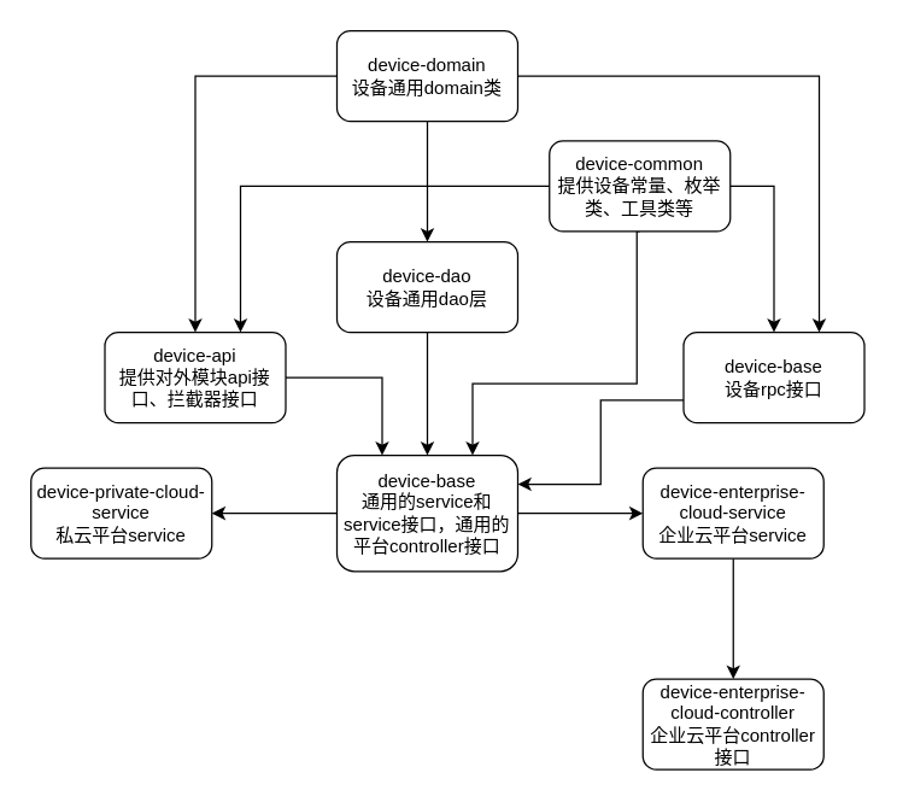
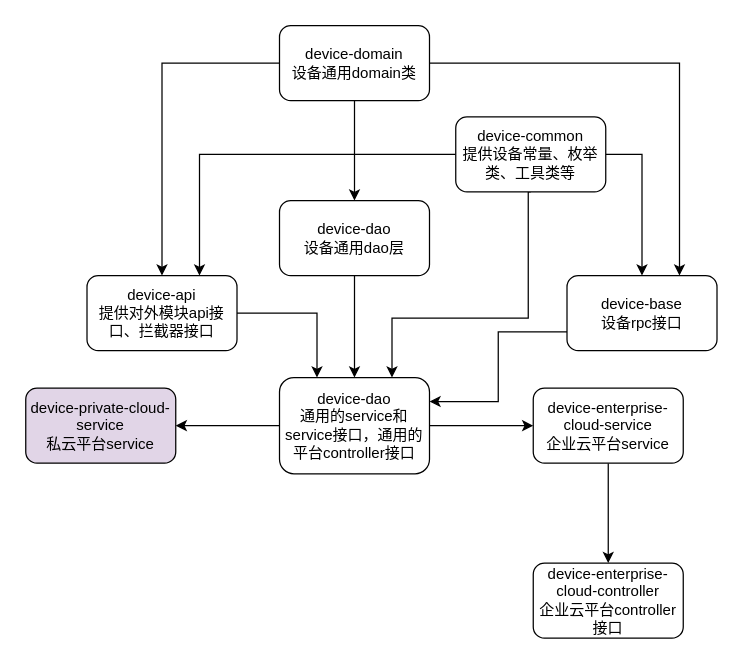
  <mxCell id="0" />
  <mxCell id="1" parent="0" />
  <mxCell id="2" value="" style="edgeStyle=orthogonalEdgeStyle;rounded=0;orthogonalLoop=1;jettySize=auto;html=1;" parent="1" source="5" target="7" edge="1"><mxGeometry relative="1" as="geometry" /></mxCell>
  <mxCell id="3" value="" style="edgeStyle=orthogonalEdgeStyle;rounded=0;orthogonalLoop=1;jettySize=auto;html=1;" parent="1" source="5" target="9" edge="1"><mxGeometry relative="1" as="geometry" /></mxCell>
  <mxCell id="4" style="edgeStyle=orthogonalEdgeStyle;rounded=0;orthogonalLoop=1;jettySize=auto;html=1;exitX=1;exitY=0.5;exitDx=0;exitDy=0;entryX=0.75;entryY=0;entryDx=0;entryDy=0;" parent="1" source="5" target="23" edge="1"><mxGeometry relative="1" as="geometry" /></mxCell>
  <mxCell id="5" value="device-domain&lt;br&gt;设备通用domain类" style="rounded=1;whiteSpace=wrap;html=1;" parent="1" vertex="1"><mxGeometry x="223" y="20" width="120" height="60" as="geometry" /></mxCell>
  <mxCell id="6" value="" style="edgeStyle=orthogonalEdgeStyle;rounded=0;orthogonalLoop=1;jettySize=auto;html=1;" parent="1" source="7" target="16" edge="1"><mxGeometry relative="1" as="geometry" /></mxCell>
  <mxCell id="7" value="device-dao&lt;br&gt;设备通用dao层" style="whiteSpace=wrap;html=1;rounded=1;" parent="1" vertex="1"><mxGeometry x="223" y="160" width="120" height="60" as="geometry" /></mxCell>
  <mxCell id="8" style="edgeStyle=orthogonalEdgeStyle;rounded=0;orthogonalLoop=1;jettySize=auto;html=1;exitX=1;exitY=0.5;exitDx=0;exitDy=0;entryX=0.25;entryY=0;entryDx=0;entryDy=0;" parent="1" source="9" target="16" edge="1"><mxGeometry relative="1" as="geometry" /></mxCell>
  <mxCell id="9" value="device-api&lt;br&gt;提供对外模块api接口、拦截器接口" style="whiteSpace=wrap;html=1;rounded=1;" parent="1" vertex="1"><mxGeometry x="69" y="220" width="120" height="60" as="geometry" /></mxCell>
- <mxCell id="10" value="device-private-cloud-service&lt;br&gt;私云平台service" style="whiteSpace=wrap;html=1;rounded=1;" parent="1" vertex="1"><mxGeometry x="20" y="310" width="120" height="60" as="geometry" /></mxCell>
+ <mxCell id="10" value="device-private-cloud-service&lt;br&gt;私云平台service" style="whiteSpace=wrap;html=1;rounded=1;fillColor=#e1d5e7;" parent="1" vertex="1"><mxGeometry x="20" y="310" width="120" height="60" as="geometry" /></mxCell>
  <mxCell id="11" value="" style="edgeStyle=orthogonalEdgeStyle;rounded=0;orthogonalLoop=1;jettySize=auto;html=1;" parent="1" source="12" target="13" edge="1"><mxGeometry relative="1" as="geometry" /></mxCell>
  <mxCell id="12" value="device-enterprise-cloud-service&lt;br&gt;企业云平台service" style="whiteSpace=wrap;html=1;rounded=1;" parent="1" vertex="1"><mxGeometry x="426" y="310" width="120" height="60" as="geometry" /></mxCell>
  <mxCell id="13" value="device-enterprise-cloud-controller&lt;br&gt;企业云平台controller接口" style="whiteSpace=wrap;html=1;rounded=1;" parent="1" vertex="1"><mxGeometry x="426" y="450" width="120" height="60" as="geometry" /></mxCell>
  <mxCell id="14" value="" style="edgeStyle=orthogonalEdgeStyle;rounded=0;orthogonalLoop=1;jettySize=auto;html=1;" parent="1" source="16" target="12" edge="1"><mxGeometry relative="1" as="geometry" /></mxCell>
  <mxCell id="15" value="" style="edgeStyle=orthogonalEdgeStyle;rounded=0;orthogonalLoop=1;jettySize=auto;html=1;" parent="1" source="16" target="10" edge="1"><mxGeometry relative="1" as="geometry" /></mxCell>
- <mxCell id="16" value="device-base&lt;br&gt;通用的service和service接口，通用的平台controller接口" style="whiteSpace=wrap;html=1;rounded=1;" parent="1" vertex="1"><mxGeometry x="223" y="301.5" width="120" height="77" as="geometry" /></mxCell>
+ <mxCell id="16" value="device-dao&lt;br&gt;通用的service和service接口，通用的平台controller接口" style="whiteSpace=wrap;html=1;rounded=1;" parent="1" vertex="1"><mxGeometry x="223" y="301.5" width="120" height="77" as="geometry" /></mxCell>
  <mxCell id="17" style="edgeStyle=orthogonalEdgeStyle;rounded=0;orthogonalLoop=1;jettySize=auto;html=1;exitX=0.5;exitY=1;exitDx=0;exitDy=0;" parent="1" source="9" target="9" edge="1"><mxGeometry relative="1" as="geometry" /></mxCell>
  <mxCell id="18" style="edgeStyle=orthogonalEdgeStyle;rounded=0;orthogonalLoop=1;jettySize=auto;html=1;exitX=0;exitY=0.5;exitDx=0;exitDy=0;entryX=0.75;entryY=0;entryDx=0;entryDy=0;" parent="1" source="21" target="9" edge="1"><mxGeometry relative="1" as="geometry" /></mxCell>
  <mxCell id="19" style="edgeStyle=orthogonalEdgeStyle;rounded=0;orthogonalLoop=1;jettySize=auto;html=1;exitX=0.5;exitY=1;exitDx=0;exitDy=0;entryX=0.75;entryY=0;entryDx=0;entryDy=0;" parent="1" source="21" target="16" edge="1"><mxGeometry relative="1" as="geometry"><Array as="points"><mxPoint x="422" y="254" /><mxPoint x="313" y="254" /></Array></mxGeometry></mxCell>
  <mxCell id="20" style="edgeStyle=orthogonalEdgeStyle;rounded=0;orthogonalLoop=1;jettySize=auto;html=1;exitX=1;exitY=0.5;exitDx=0;exitDy=0;entryX=0.5;entryY=0;entryDx=0;entryDy=0;" parent="1" source="21" target="23" edge="1"><mxGeometry relative="1" as="geometry" /></mxCell>
  <mxCell id="21" value="device-common&lt;br&gt;提供设备常量、枚举类、工具类等" style="whiteSpace=wrap;html=1;rounded=1;" parent="1" vertex="1"><mxGeometry x="364" y="93" width="120" height="60" as="geometry" /></mxCell>
  <mxCell id="22" style="edgeStyle=orthogonalEdgeStyle;rounded=0;orthogonalLoop=1;jettySize=auto;html=1;exitX=0;exitY=0.75;exitDx=0;exitDy=0;entryX=1;entryY=0.25;entryDx=0;entryDy=0;" parent="1" source="23" target="16" edge="1"><mxGeometry relative="1" as="geometry" /></mxCell>
  <mxCell id="23" value="device-base&lt;br&gt;设备rpc接口" style="rounded=1;whiteSpace=wrap;html=1;" parent="1" vertex="1"><mxGeometry x="453" y="220" width="120" height="60" as="geometry" /></mxCell>
